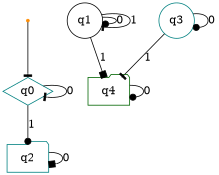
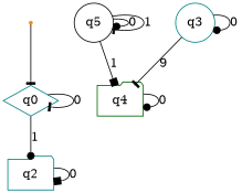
  digraph {
    node [color=teal shape=folder]
    edge [arrowhead=tee]
    __start [color=darkorange shape=point]
    q0 [shape=diamond]
    q2
-   q1 [color=black shape=circle]
+   q1 [color=black shape=circle label=q5]
    q4 [color=darkgreen]
    q3 [shape=circle]
    __start -> q0
    q0 -> q0 [label=0]
    q0 -> q2 [arrowhead=dot label=1]
    q2 -> q2 [arrowhead=box label=0]
    q1 -> q1 [arrowhead=dot label=0]
    q1 -> q1 [label=1]
    q1 -> q4 [arrowhead=box label=1]
    q4 -> q4 [arrowhead=dot label=0]
-   q3 -> q4 [label=1]
+   q3 -> q4 [label=9]
    q3 -> q3 [arrowhead=dot label=0]
  }
